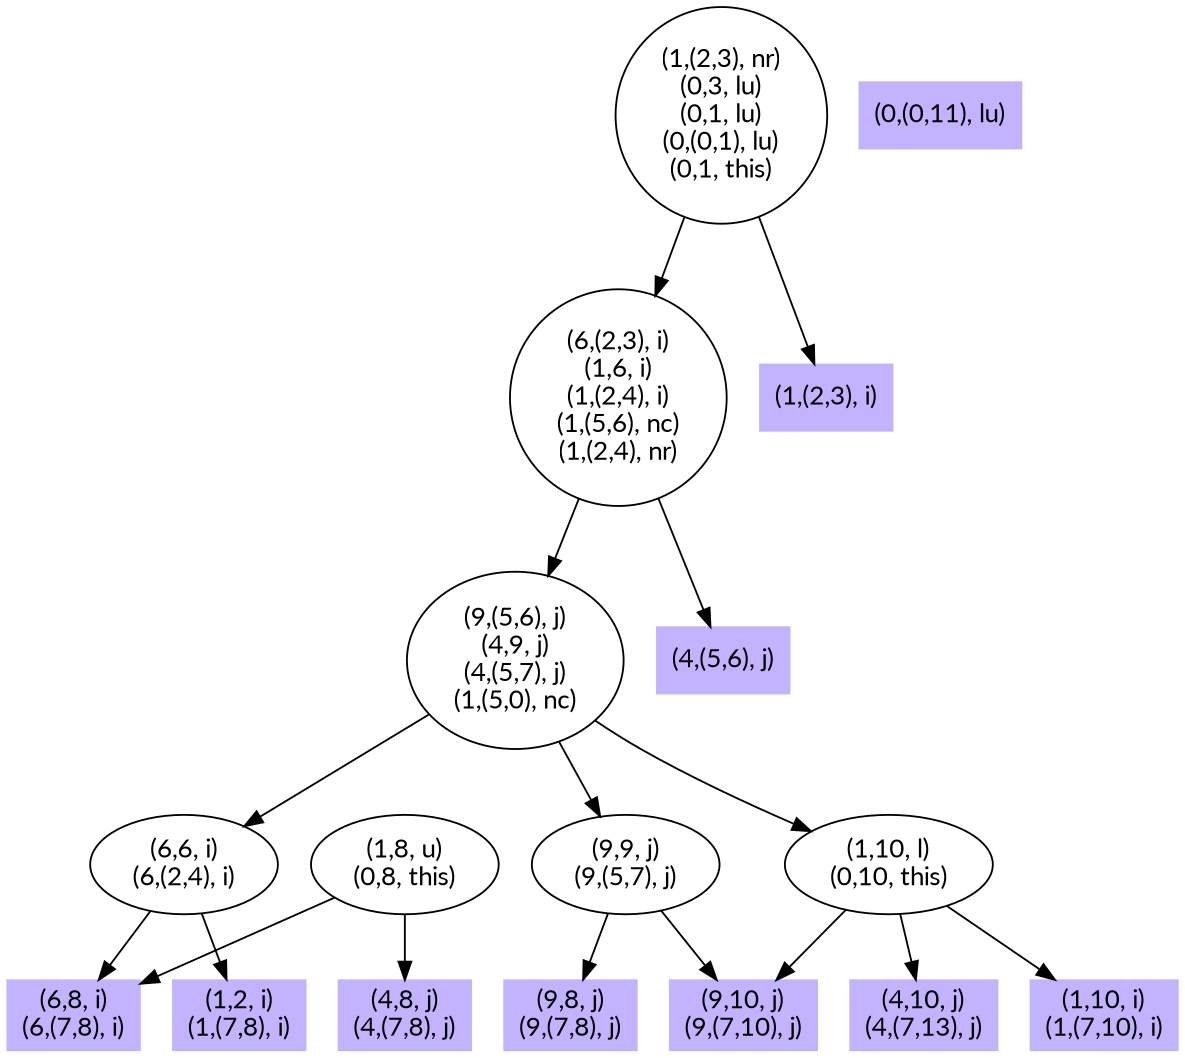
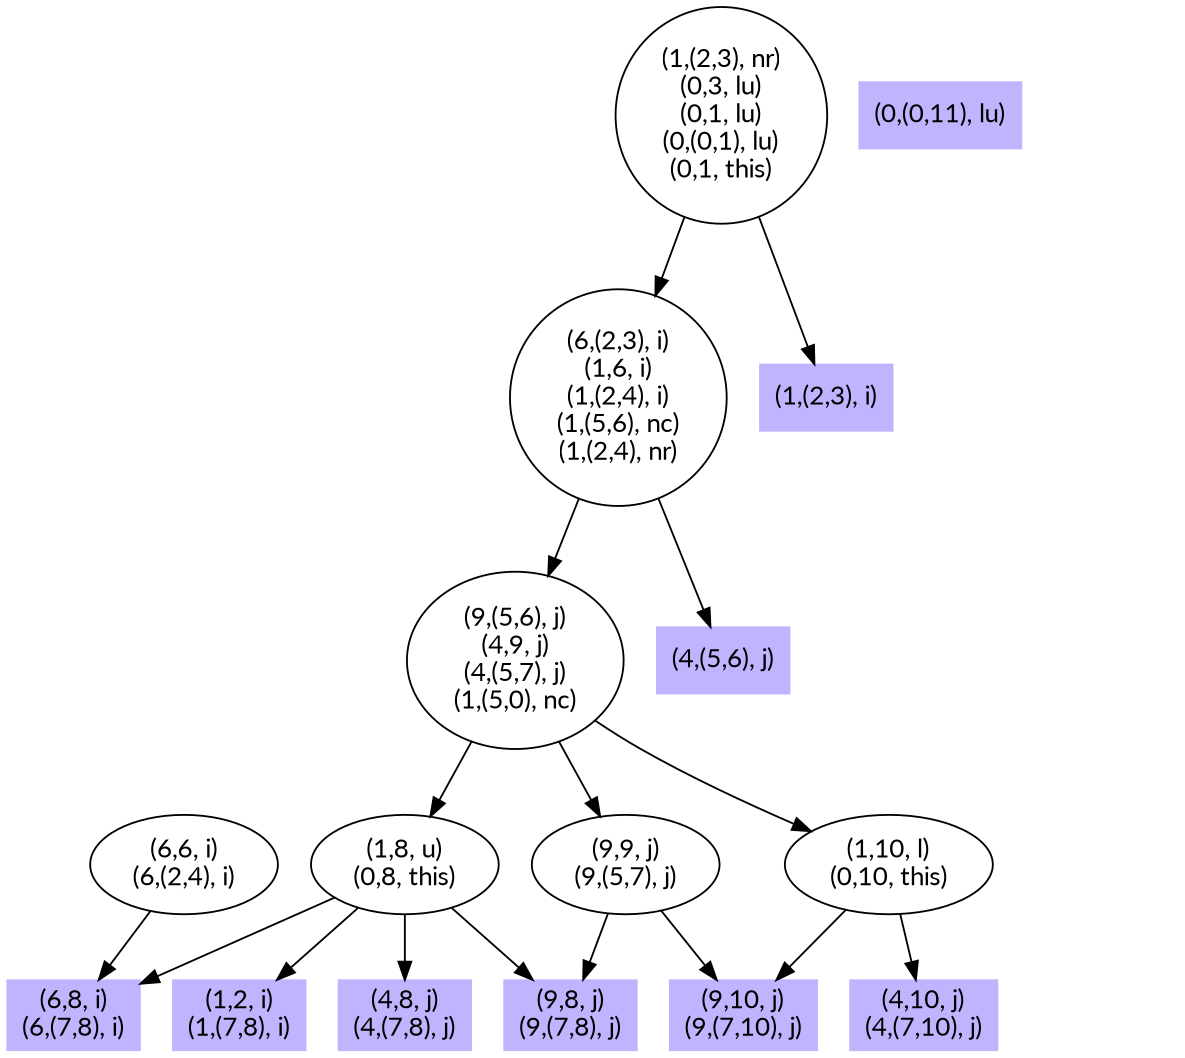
  digraph {
    fontname=Lato
    node [color=".7 .3 1.0" fontname=Lato shape=box style=filled]
    edge [fontname=Lato]
    n1 [label="(1,2, i)\n(1,(7,8), i)"]
    n2 [label="(4,8, j)\n(4,(7,8), j)"]
    n3 [label="(9,8, j)\n(9,(7,8), j)"]
    n4 [label="(6,8, i)\n(6,(7,8), i)"]
    n5 [label="(1,8, u)\n(0,8, this)" color="" shape="" style=""]
-   n6 [label="(1,10, i)\n(1,(7,10), i)"]
-   n7 [label="(4,10, j)\n(4,(7,13), j)"]
+   n7 [label="(4,10, j)\n(4,(7,10), j)"]
    n8 [label="(9,10, j)\n(9,(7,10), j)"]
    n9 [label="(1,10, l)\n(0,10, this)" color="" shape="" style=""]
    n10 [label="(9,9, j)\n(9,(5,7), j)" color="" shape="" style=""]
    n11 [label="(9,(5,6), j)\n(4,9, j)\n(4,(5,7), j)\n(1,(5,0), nc)" color="" shape="" style=""]
    n12 [label="(4,(5,6), j)"]
    n13 [label="(6,6, i)\n(6,(2,4), i)" color="" shape="" style=""]
    n14 [label="(6,(2,3), i)\n(1,6, i)\n(1,(2,4), i)\n(1,(5,6), nc)\n(1,(2,4), nr)" color="" shape="" style=""]
    n15 [label="(1,(2,3), i)"]
    n16 [label="(1,(2,3), nr)\n(0,3, lu)\n(0,1, lu)\n(0,(0,1), lu)\n(0,1, this)" color="" shape="" style=""]
    n17 [label="(0,(0,11), lu)"]
-   n13 -> n1
+   n5 -> n1
    n5 -> n2
+   n5 -> n3
    n5 -> n4
-   n9 -> n6
    n9 -> n7
    n9 -> n8
    n10 -> n3
    n10 -> n8
-   n11 -> n13
+   n11 -> n5
    n11 -> n9
    n11 -> n10
    n13 -> n4
    n14 -> n11
    n14 -> n12
    n16 -> n14
    n16 -> n15
  }
